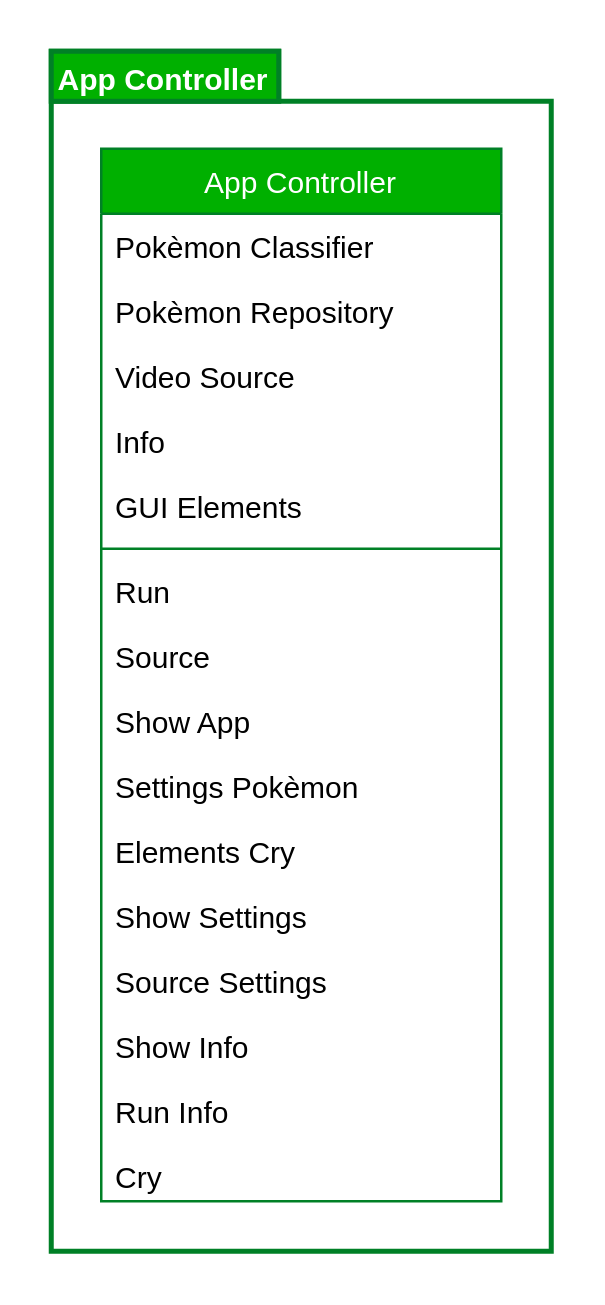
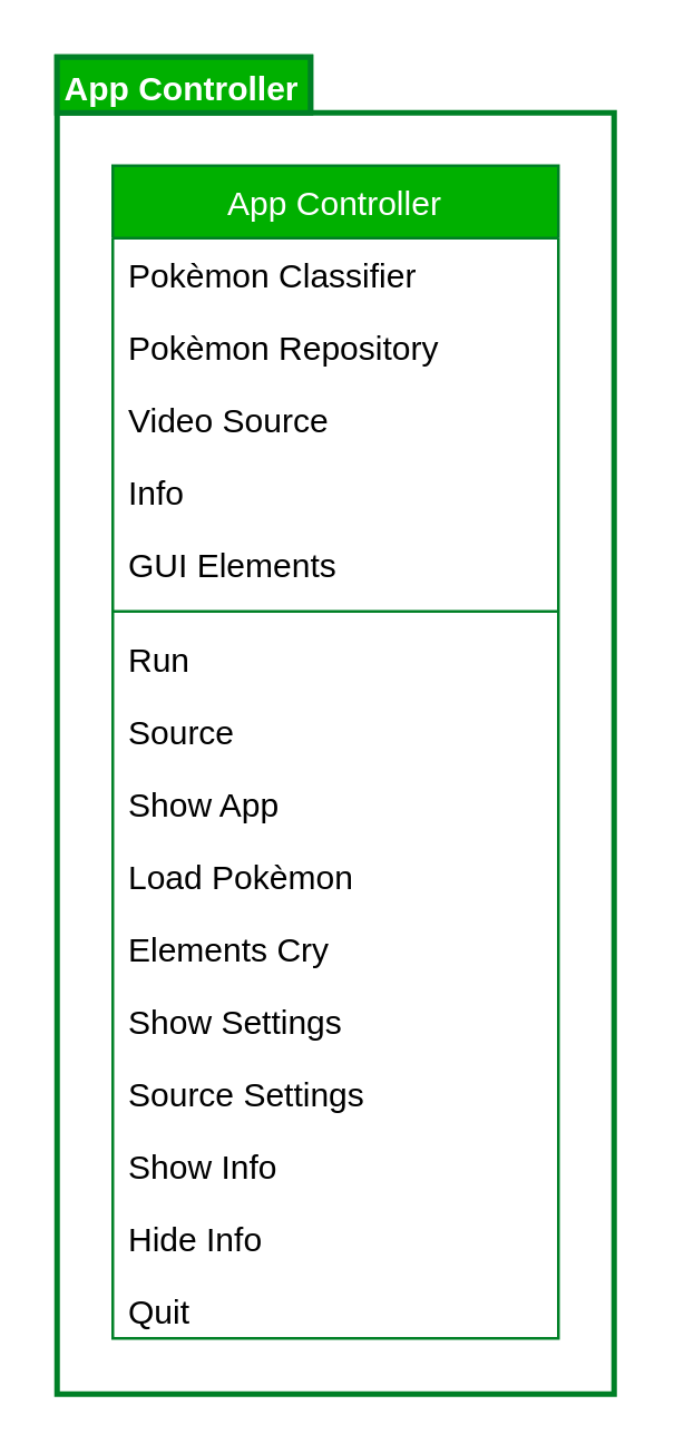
  <mxCell id="0" />
  <mxCell id="1" parent="0" />
  <mxCell id="2" value="&lt;span style=&quot;text-align: center&quot;&gt;App Controller&lt;/span&gt;" style="shape=folder;fontStyle=1;spacingTop=0;tabWidth=91;tabHeight=20;tabPosition=left;html=1;verticalAlign=top;spacing=0;align=left;spacingLeft=4;strokeWidth=2;strokeColor=#008026;" vertex="1" parent="1"><mxGeometry x="20" y="20" width="200" height="480" as="geometry" /></mxCell>
  <mxCell id="3" value="App Controller" style="swimlane;fontStyle=0;align=center;verticalAlign=top;childLayout=stackLayout;horizontal=1;startSize=26;horizontalStack=0;resizeParent=1;resizeLast=0;collapsible=1;marginBottom=0;rounded=0;shadow=0;strokeWidth=1;strokeColor=#008026;fillColor=#00B000;fontColor=#FFFFFF;" parent="1" vertex="1"><mxGeometry x="40" y="59" width="160" height="421" as="geometry"><mxRectangle x="254" y="150" width="160" height="26" as="alternateBounds" /></mxGeometry></mxCell>
  <mxCell id="4" value="Pokèmon Classifier" style="text;align=left;verticalAlign=top;spacingLeft=4;spacingRight=4;overflow=hidden;rotatable=0;points=[[0,0.5],[1,0.5]];portConstraint=eastwest;" parent="3" vertex="1"><mxGeometry y="26" width="160" height="26" as="geometry" /></mxCell>
  <mxCell id="5" value="Pokèmon Repository" style="text;align=left;verticalAlign=top;spacingLeft=4;spacingRight=4;overflow=hidden;rotatable=0;points=[[0,0.5],[1,0.5]];portConstraint=eastwest;" vertex="1" parent="3"><mxGeometry y="52" width="160" height="26" as="geometry" /></mxCell>
  <mxCell id="6" value="Video Source" style="text;align=left;verticalAlign=top;spacingLeft=4;spacingRight=4;overflow=hidden;rotatable=0;points=[[0,0.5],[1,0.5]];portConstraint=eastwest;" vertex="1" parent="3"><mxGeometry y="78" width="160" height="26" as="geometry" /></mxCell>
  <mxCell id="7" value="Info" style="text;align=left;verticalAlign=top;spacingLeft=4;spacingRight=4;overflow=hidden;rotatable=0;points=[[0,0.5],[1,0.5]];portConstraint=eastwest;" vertex="1" parent="3"><mxGeometry y="104" width="160" height="26" as="geometry" /></mxCell>
  <mxCell id="8" value="GUI Elements" style="text;align=left;verticalAlign=top;spacingLeft=4;spacingRight=4;overflow=hidden;rotatable=0;points=[[0,0.5],[1,0.5]];portConstraint=eastwest;" vertex="1" parent="3"><mxGeometry y="130" width="160" height="26" as="geometry" /></mxCell>
  <mxCell id="9" value="" style="line;html=1;strokeWidth=1;align=left;verticalAlign=middle;spacingTop=-1;spacingLeft=3;spacingRight=3;rotatable=0;labelPosition=right;points=[];portConstraint=eastwest;strokeColor=#008026;" parent="3" vertex="1"><mxGeometry y="156" width="160" height="8" as="geometry" /></mxCell>
  <mxCell id="10" value="Run" style="text;align=left;verticalAlign=top;spacingLeft=4;spacingRight=4;overflow=hidden;rotatable=0;points=[[0,0.5],[1,0.5]];portConstraint=eastwest;" parent="3" vertex="1"><mxGeometry y="164" width="160" height="26" as="geometry" /></mxCell>
  <mxCell id="11" value="Source" style="text;align=left;verticalAlign=top;spacingLeft=4;spacingRight=4;overflow=hidden;rotatable=0;points=[[0,0.5],[1,0.5]];portConstraint=eastwest;" parent="3" vertex="1"><mxGeometry y="190" width="160" height="26" as="geometry" /></mxCell>
  <mxCell id="12" value="Show App" style="text;align=left;verticalAlign=top;spacingLeft=4;spacingRight=4;overflow=hidden;rotatable=0;points=[[0,0.5],[1,0.5]];portConstraint=eastwest;" vertex="1" parent="3"><mxGeometry y="216" width="160" height="26" as="geometry" /></mxCell>
- <mxCell id="13" value="Settings Pokèmon" style="text;align=left;verticalAlign=top;spacingLeft=4;spacingRight=4;overflow=hidden;rotatable=0;points=[[0,0.5],[1,0.5]];portConstraint=eastwest;" vertex="1" parent="3"><mxGeometry y="242" width="160" height="26" as="geometry" /></mxCell>
+ <mxCell id="13" value="Load Pokèmon" style="text;align=left;verticalAlign=top;spacingLeft=4;spacingRight=4;overflow=hidden;rotatable=0;points=[[0,0.5],[1,0.5]];portConstraint=eastwest;" vertex="1" parent="3"><mxGeometry y="242" width="160" height="26" as="geometry" /></mxCell>
  <mxCell id="14" value="Elements Cry" style="text;align=left;verticalAlign=top;spacingLeft=4;spacingRight=4;overflow=hidden;rotatable=0;points=[[0,0.5],[1,0.5]];portConstraint=eastwest;" vertex="1" parent="3"><mxGeometry y="268" width="160" height="26" as="geometry" /></mxCell>
  <mxCell id="15" value="Show Settings" style="text;align=left;verticalAlign=top;spacingLeft=4;spacingRight=4;overflow=hidden;rotatable=0;points=[[0,0.5],[1,0.5]];portConstraint=eastwest;" vertex="1" parent="3"><mxGeometry y="294" width="160" height="26" as="geometry" /></mxCell>
  <mxCell id="16" value="Source Settings" style="text;align=left;verticalAlign=top;spacingLeft=4;spacingRight=4;overflow=hidden;rotatable=0;points=[[0,0.5],[1,0.5]];portConstraint=eastwest;" vertex="1" parent="3"><mxGeometry y="320" width="160" height="26" as="geometry" /></mxCell>
  <mxCell id="17" value="Show Info" style="text;align=left;verticalAlign=top;spacingLeft=4;spacingRight=4;overflow=hidden;rotatable=0;points=[[0,0.5],[1,0.5]];portConstraint=eastwest;" vertex="1" parent="3"><mxGeometry y="346" width="160" height="26" as="geometry" /></mxCell>
- <mxCell id="18" value="Run Info" style="text;align=left;verticalAlign=top;spacingLeft=4;spacingRight=4;overflow=hidden;rotatable=0;points=[[0,0.5],[1,0.5]];portConstraint=eastwest;" vertex="1" parent="3"><mxGeometry y="372" width="160" height="26" as="geometry" /></mxCell>
- <mxCell id="19" value="Cry" style="text;align=left;verticalAlign=top;spacingLeft=4;spacingRight=4;overflow=hidden;rotatable=0;points=[[0,0.5],[1,0.5]];portConstraint=eastwest;" vertex="1" parent="3"><mxGeometry y="398" width="160" height="22" as="geometry" /></mxCell>
+ <mxCell id="18" value="Hide Info" style="text;align=left;verticalAlign=top;spacingLeft=4;spacingRight=4;overflow=hidden;rotatable=0;points=[[0,0.5],[1,0.5]];portConstraint=eastwest;" vertex="1" parent="3"><mxGeometry y="372" width="160" height="26" as="geometry" /></mxCell>
+ <mxCell id="19" value="Quit" style="text;align=left;verticalAlign=top;spacingLeft=4;spacingRight=4;overflow=hidden;rotatable=0;points=[[0,0.5],[1,0.5]];portConstraint=eastwest;" vertex="1" parent="3"><mxGeometry y="398" width="160" height="22" as="geometry" /></mxCell>
  <mxCell id="20" value="App Controller" style="rounded=0;whiteSpace=wrap;html=1;strokeColor=#008026;strokeWidth=2;align=left;verticalAlign=top;fillColor=#00B000;fontColor=#ffffff;spacing=0;spacingLeft=3;fontStyle=1" vertex="1" parent="1"><mxGeometry x="20" y="20" width="91" height="20" as="geometry" /></mxCell>
